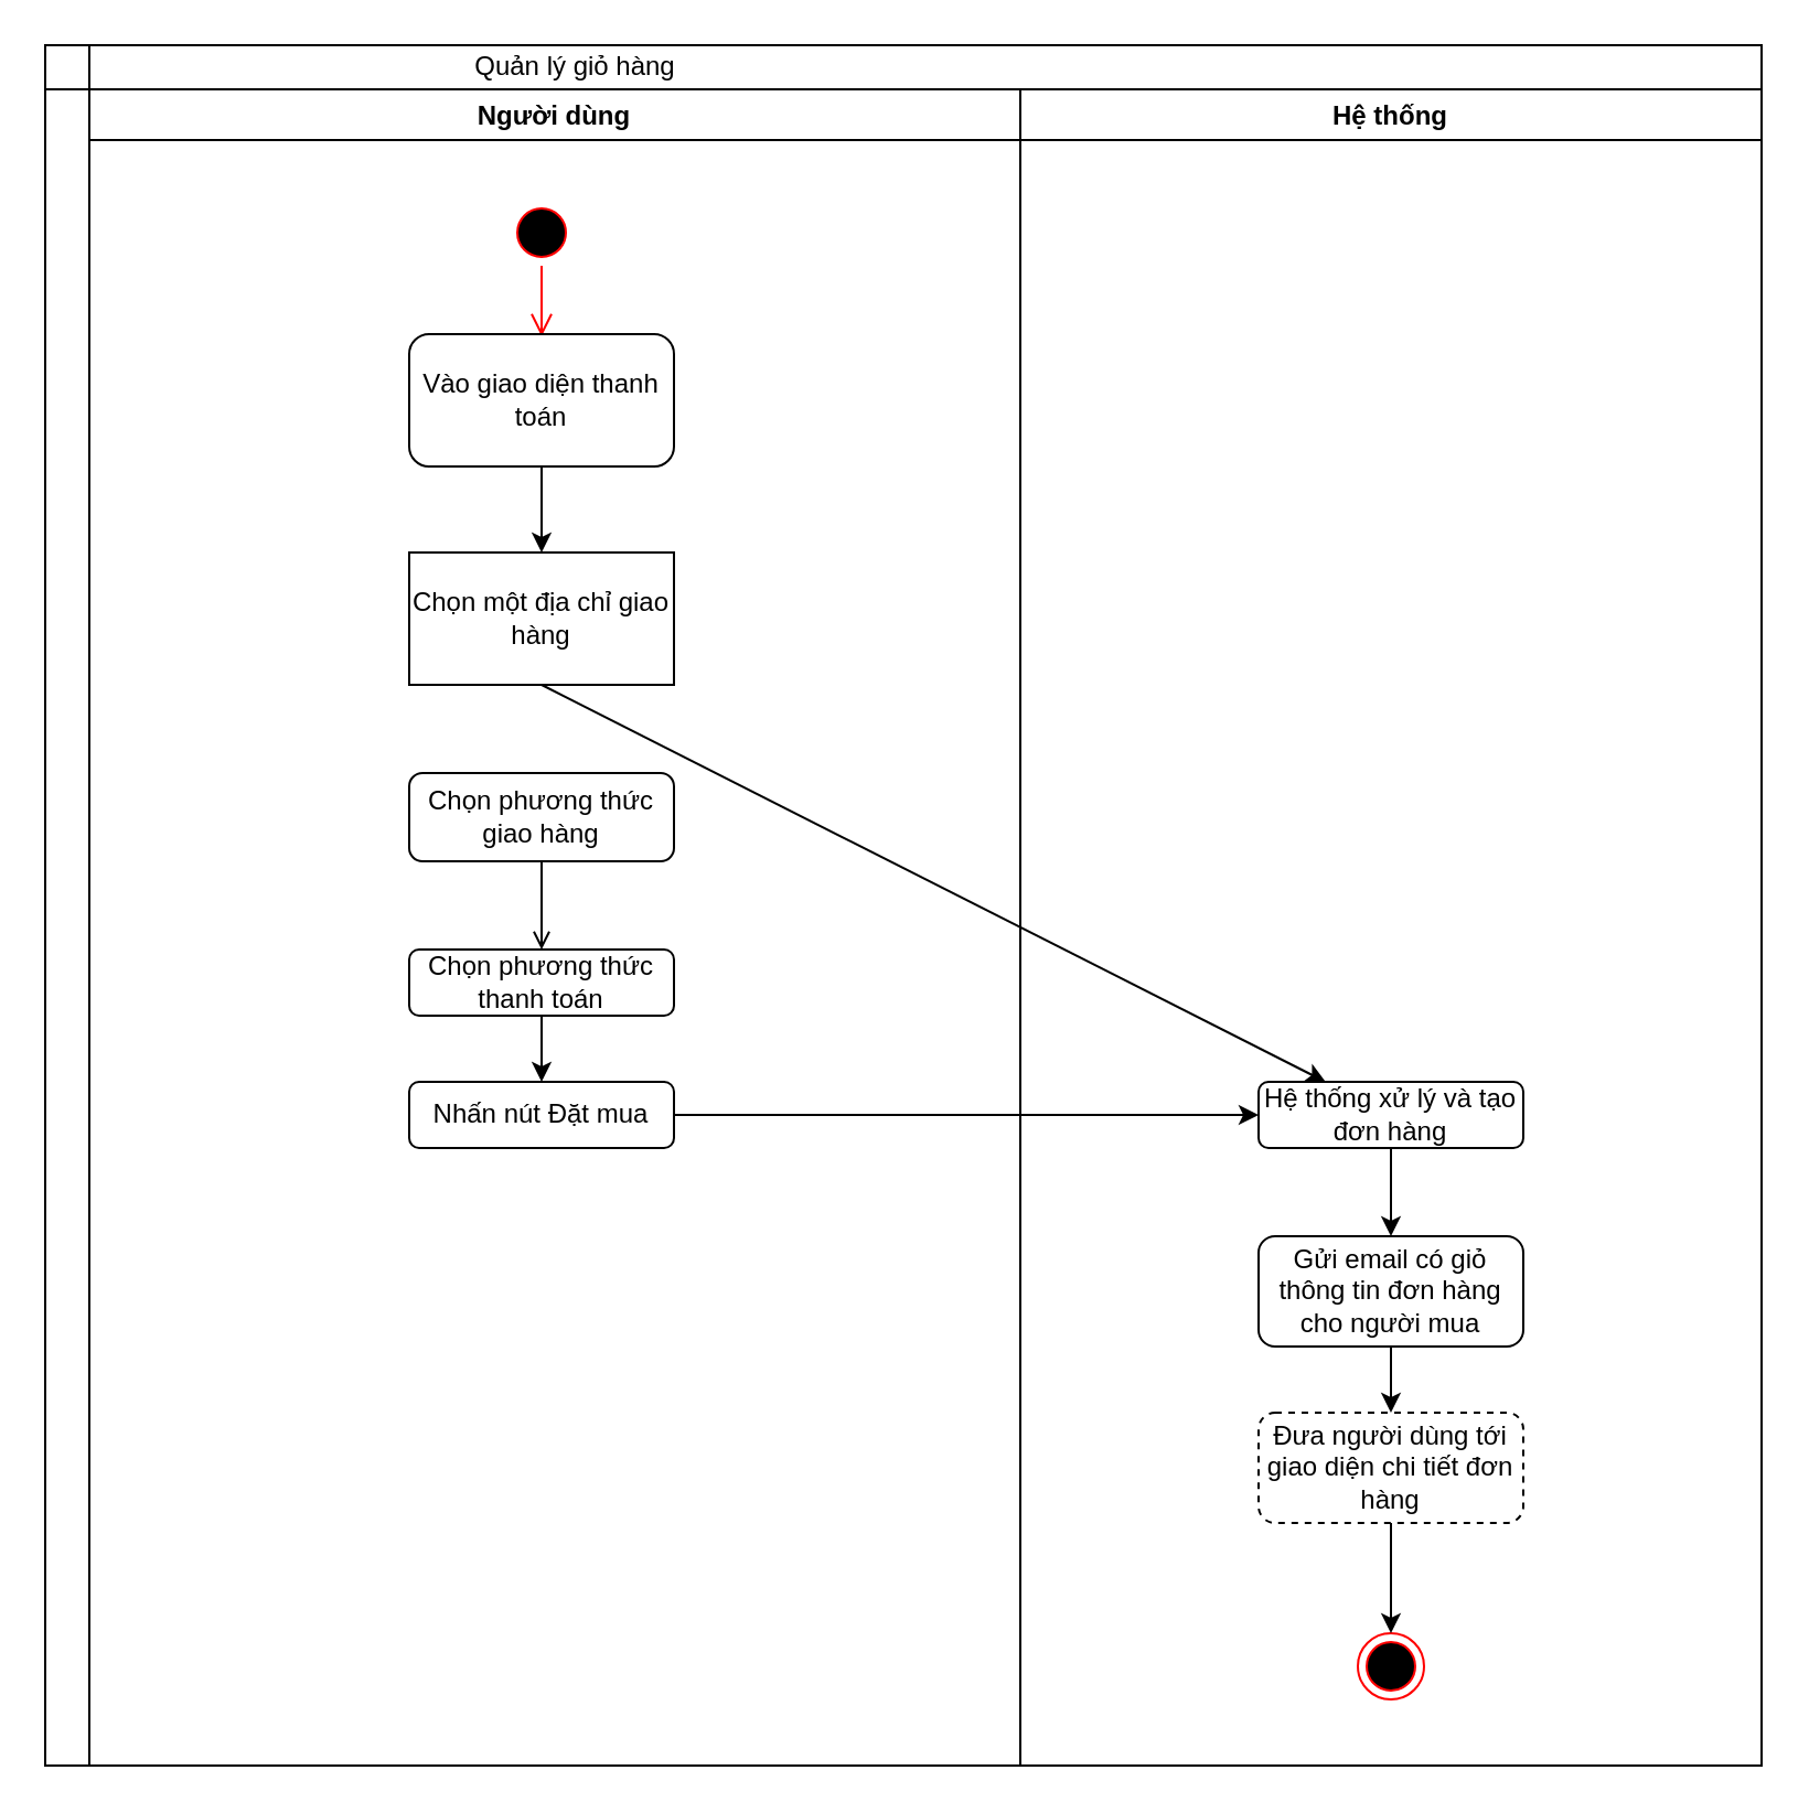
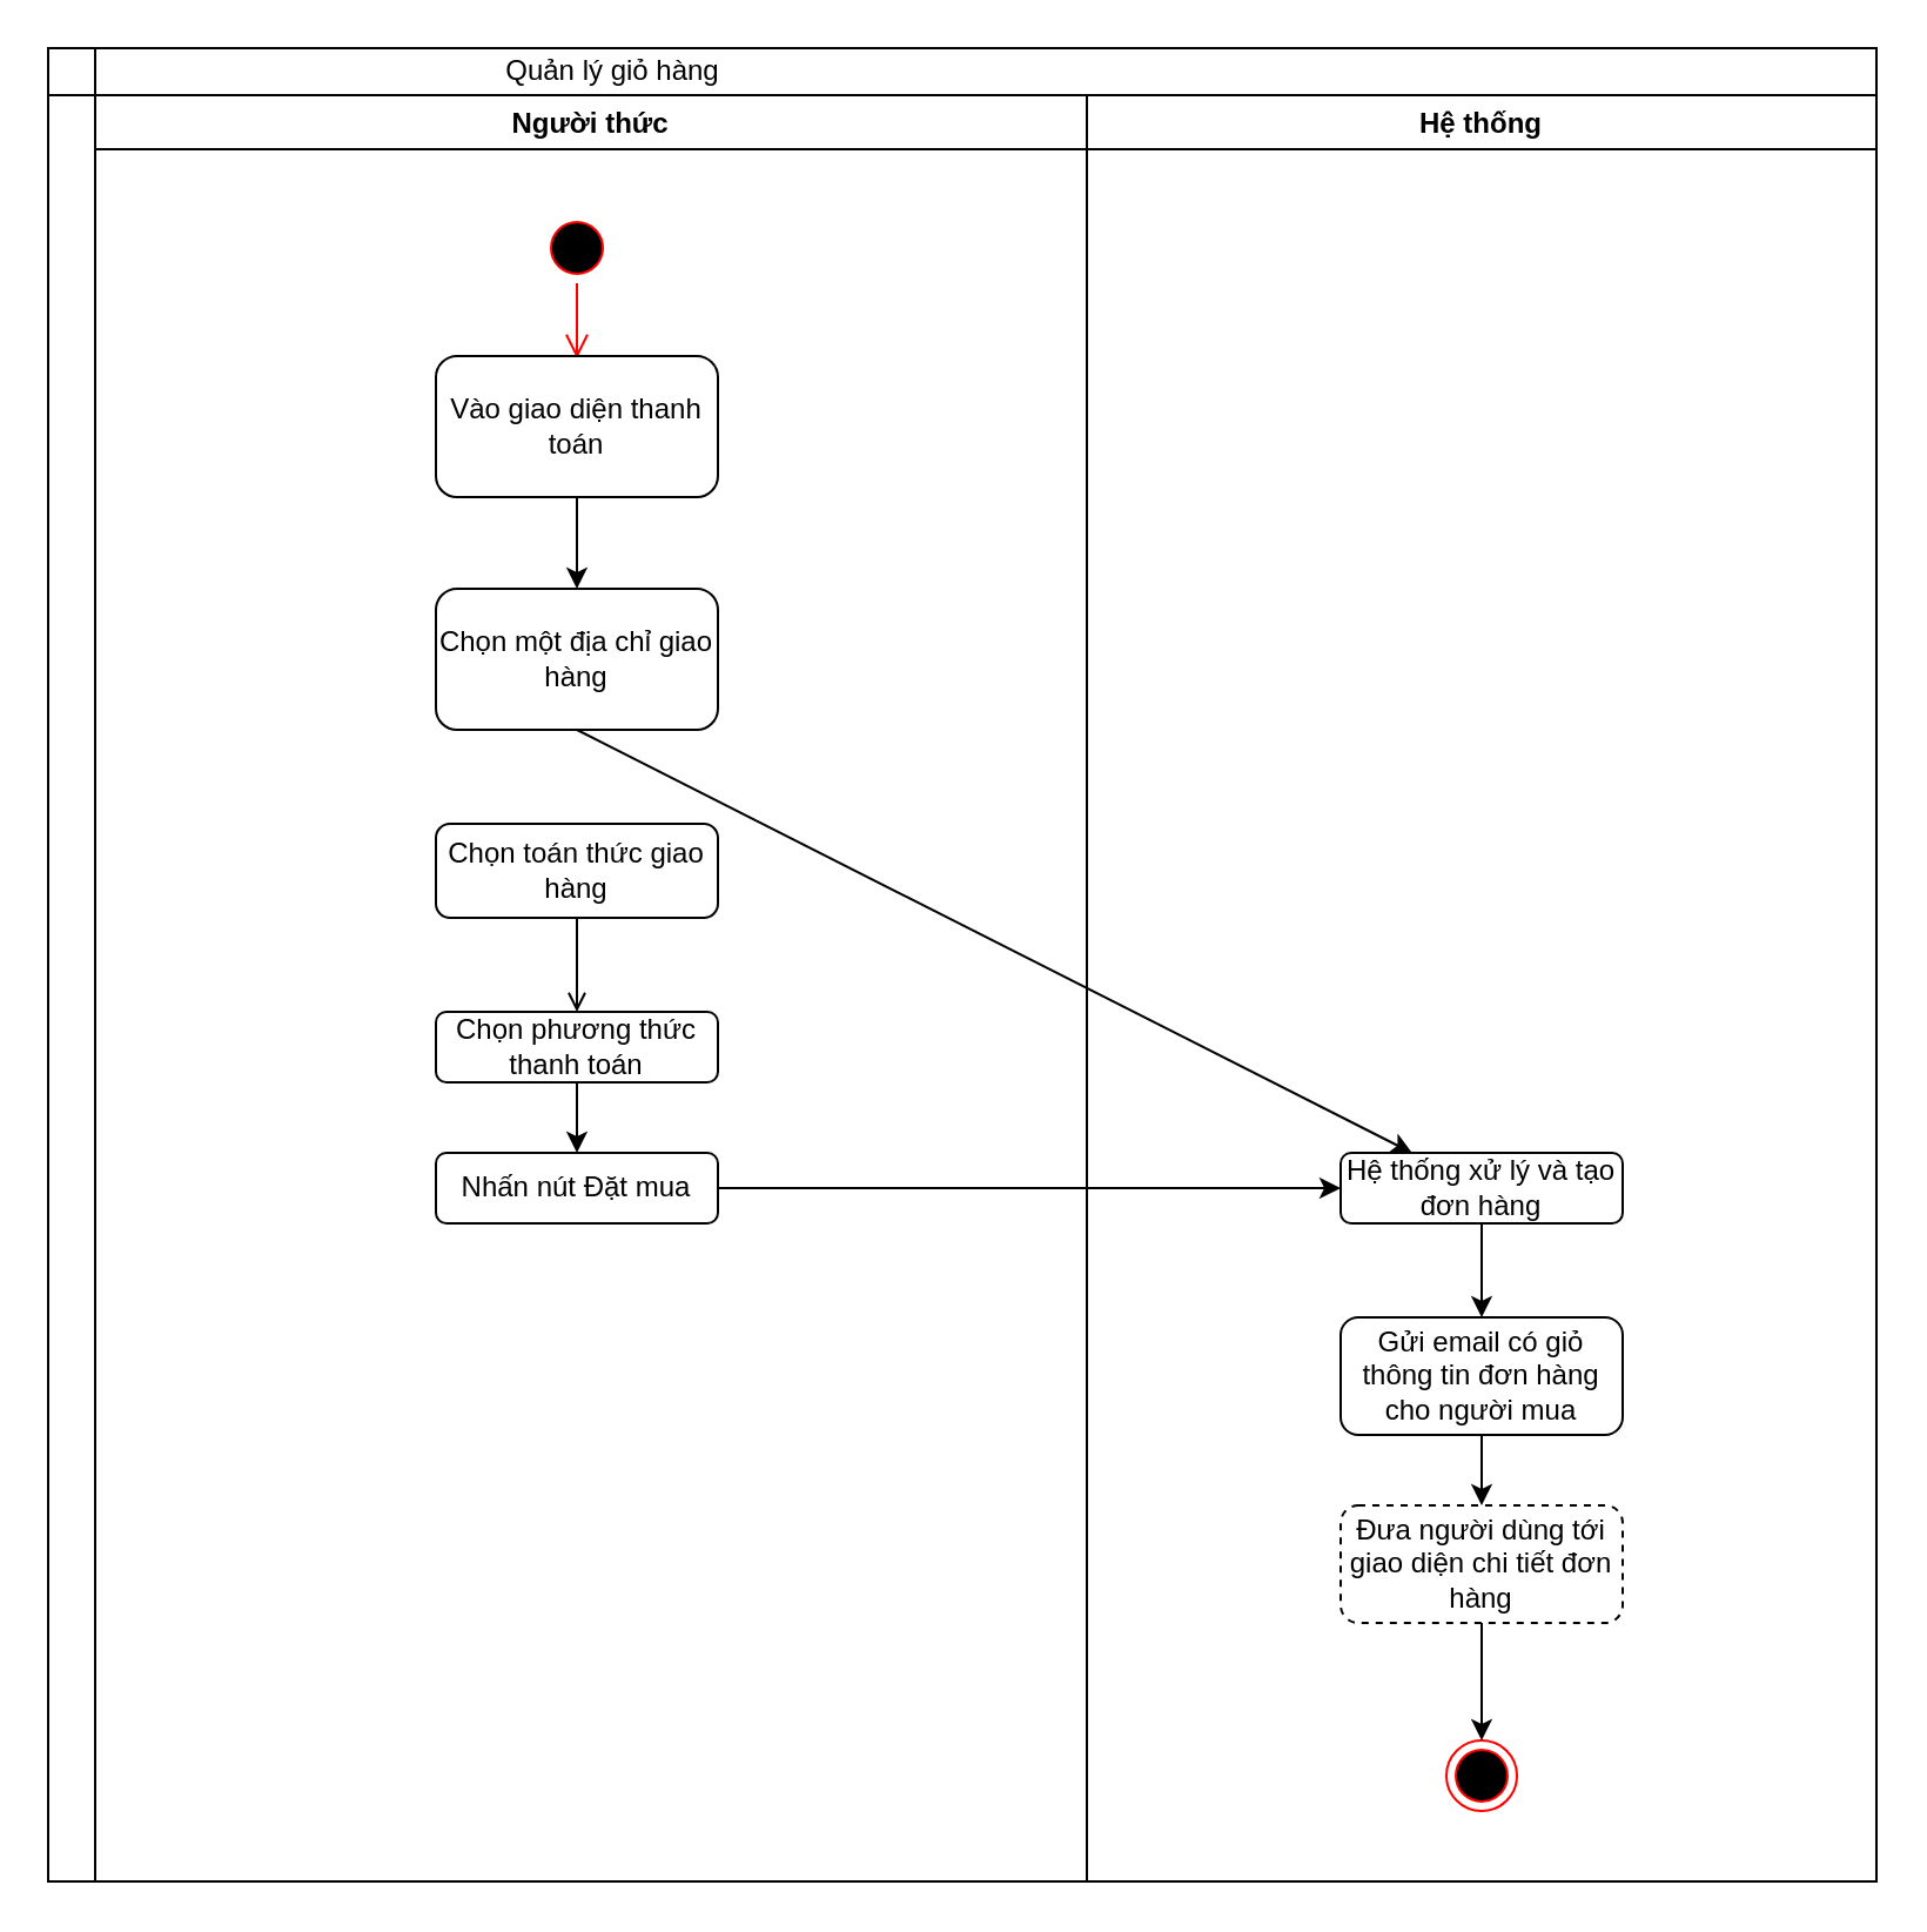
  <mxCell id="0" />
  <mxCell id="1" parent="0" />
  <mxCell id="2" value="" style="shape=internalStorage;whiteSpace=wrap;html=1;backgroundOutline=1;" vertex="1" parent="1"><mxGeometry x="20" y="20" width="778" height="780" as="geometry" /></mxCell>
- <mxCell id="3" value="Người dùng" style="swimlane;" vertex="1" parent="1"><mxGeometry x="40" y="40" width="422" height="760" as="geometry" /></mxCell>
+ <mxCell id="3" value="Người thức" style="swimlane;" vertex="1" parent="1"><mxGeometry x="40" y="40" width="422" height="760" as="geometry" /></mxCell>
  <mxCell id="4" value="" style="ellipse;html=1;shape=startState;fillColor=#000000;strokeColor=#ff0000;" vertex="1" parent="3"><mxGeometry x="190" y="50" width="30" height="30" as="geometry" /></mxCell>
  <mxCell id="5" value="" style="edgeStyle=orthogonalEdgeStyle;html=1;verticalAlign=bottom;endArrow=open;endSize=8;strokeColor=#ff0000;" edge="1" parent="3" source="4"><mxGeometry relative="1" as="geometry"><mxPoint x="205" y="112" as="targetPoint" /></mxGeometry></mxCell>
  <mxCell id="6" value="Vào giao diện thanh toán" style="rounded=1;whiteSpace=wrap;html=1;" vertex="1" parent="3"><mxGeometry x="145" y="111" width="120" height="60" as="geometry" /></mxCell>
- <mxCell id="7" value="Chọn một địa chỉ giao hàng" style="whiteSpace=wrap;html=1;rounded=0;" vertex="1" parent="3"><mxGeometry x="145" y="210" width="120" height="60" as="geometry" /></mxCell>
+ <mxCell id="7" value="Chọn một địa chỉ giao hàng" style="rounded=1;whiteSpace=wrap;html=1;" vertex="1" parent="3"><mxGeometry x="145" y="210" width="120" height="60" as="geometry" /></mxCell>
  <mxCell id="8" value="" style="endArrow=classic;html=1;exitX=0.5;exitY=1;exitDx=0;exitDy=0;entryX=0.5;entryY=0;entryDx=0;entryDy=0;" edge="1" parent="3" source="6" target="7"><mxGeometry width="50" height="50" relative="1" as="geometry"><mxPoint x="235" y="370" as="sourcePoint" /><mxPoint x="205" y="197" as="targetPoint" /></mxGeometry></mxCell>
- <mxCell id="9" value="Chọn phương thức giao hàng" style="rounded=1;whiteSpace=wrap;html=1;" vertex="1" parent="3"><mxGeometry x="145" y="310" width="120" height="40" as="geometry" /></mxCell>
+ <mxCell id="9" value="Chọn toán thức giao hàng" style="rounded=1;whiteSpace=wrap;html=1;" vertex="1" parent="3"><mxGeometry x="145" y="310" width="120" height="40" as="geometry" /></mxCell>
  <mxCell id="10" value="" style="endArrow=classic;html=1;exitX=0.5;exitY=1;exitDx=0;exitDy=0;" edge="1" parent="3" source="7" target="17"><mxGeometry width="50" height="50" relative="1" as="geometry"><mxPoint x="48" y="310" as="sourcePoint" /><mxPoint x="98" y="260" as="targetPoint" /></mxGeometry></mxCell>
  <mxCell id="11" value="Chọn phương thức thanh toán" style="rounded=1;whiteSpace=wrap;html=1;" vertex="1" parent="3"><mxGeometry x="145" y="390" width="120" height="30" as="geometry" /></mxCell>
  <mxCell id="12" value="Nhấn nút Đặt mua" style="rounded=1;whiteSpace=wrap;html=1;" vertex="1" parent="3"><mxGeometry x="145" y="450" width="120" height="30" as="geometry" /></mxCell>
  <mxCell id="13" value="" style="endArrow=classic;html=1;exitX=0.5;exitY=1;exitDx=0;exitDy=0;entryX=0.5;entryY=0;entryDx=0;entryDy=0;" edge="1" parent="3" source="11" target="12"><mxGeometry width="50" height="50" relative="1" as="geometry"><mxPoint x="238" y="600" as="sourcePoint" /><mxPoint x="288" y="550" as="targetPoint" /></mxGeometry></mxCell>
  <mxCell id="14" value="" style="endArrow=open;html=1;exitX=0.5;exitY=1;exitDx=0;exitDy=0;entryX=0.5;entryY=0;entryDx=0;entryDy=0;" edge="1" parent="3" source="9" target="11"><mxGeometry width="50" height="50" relative="1" as="geometry"><mxPoint x="348" y="400" as="sourcePoint" /><mxPoint x="398" y="350" as="targetPoint" /></mxGeometry></mxCell>
  <mxCell id="15" value="Quản lý giỏ hàng" style="text;html=1;strokeColor=none;fillColor=none;align=center;verticalAlign=middle;whiteSpace=wrap;rounded=0;" vertex="1" parent="1"><mxGeometry x="165.5" y="20" width="189" height="20" as="geometry" /></mxCell>
  <mxCell id="16" value="Hệ thống" style="swimlane;" vertex="1" parent="1"><mxGeometry x="462" y="40" width="336" height="760" as="geometry" /></mxCell>
  <mxCell id="17" value="Hệ thống xử lý và tạo đơn hàng" style="rounded=1;whiteSpace=wrap;html=1;" vertex="1" parent="16"><mxGeometry x="108" y="450" width="120" height="30" as="geometry" /></mxCell>
  <mxCell id="18" value="" style="endArrow=classic;html=1;exitX=0.5;exitY=1;exitDx=0;exitDy=0;entryX=0.5;entryY=0;entryDx=0;entryDy=0;" edge="1" parent="16" source="17" target="19"><mxGeometry width="50" height="50" relative="1" as="geometry"><mxPoint x="146" y="540" as="sourcePoint" /><mxPoint x="196" y="490" as="targetPoint" /></mxGeometry></mxCell>
  <mxCell id="19" value="Gửi email có giỏ thông tin đơn hàng cho người mua" style="rounded=1;whiteSpace=wrap;html=1;" vertex="1" parent="16"><mxGeometry x="108" y="520" width="120" height="50" as="geometry" /></mxCell>
  <mxCell id="20" value="Đưa người dùng tới giao diện chi tiết đơn hàng" style="rounded=1;whiteSpace=wrap;html=1;dashed=1;" vertex="1" parent="16"><mxGeometry x="108" y="600" width="120" height="50" as="geometry" /></mxCell>
  <mxCell id="21" value="" style="endArrow=classic;html=1;exitX=0.5;exitY=1;exitDx=0;exitDy=0;entryX=0.5;entryY=0;entryDx=0;entryDy=0;" edge="1" parent="16" source="19" target="20"><mxGeometry width="50" height="50" relative="1" as="geometry"><mxPoint x="36" y="680" as="sourcePoint" /><mxPoint x="86" y="630" as="targetPoint" /></mxGeometry></mxCell>
  <mxCell id="22" value="" style="ellipse;html=1;shape=endState;fillColor=#000000;strokeColor=#ff0000;" vertex="1" parent="16"><mxGeometry x="153" y="700" width="30" height="30" as="geometry" /></mxCell>
  <mxCell id="23" value="" style="endArrow=classic;html=1;exitX=0.5;exitY=1;exitDx=0;exitDy=0;entryX=0.5;entryY=0;entryDx=0;entryDy=0;" edge="1" parent="16" source="20" target="22"><mxGeometry width="50" height="50" relative="1" as="geometry"><mxPoint x="86" y="720" as="sourcePoint" /><mxPoint x="136" y="670" as="targetPoint" /></mxGeometry></mxCell>
  <mxCell id="24" value="" style="endArrow=classic;html=1;exitX=1;exitY=0.5;exitDx=0;exitDy=0;entryX=0;entryY=0.5;entryDx=0;entryDy=0;" edge="1" parent="1" source="12" target="17"><mxGeometry width="50" height="50" relative="1" as="geometry"><mxPoint x="338" y="540" as="sourcePoint" /><mxPoint x="388" y="490" as="targetPoint" /></mxGeometry></mxCell>
